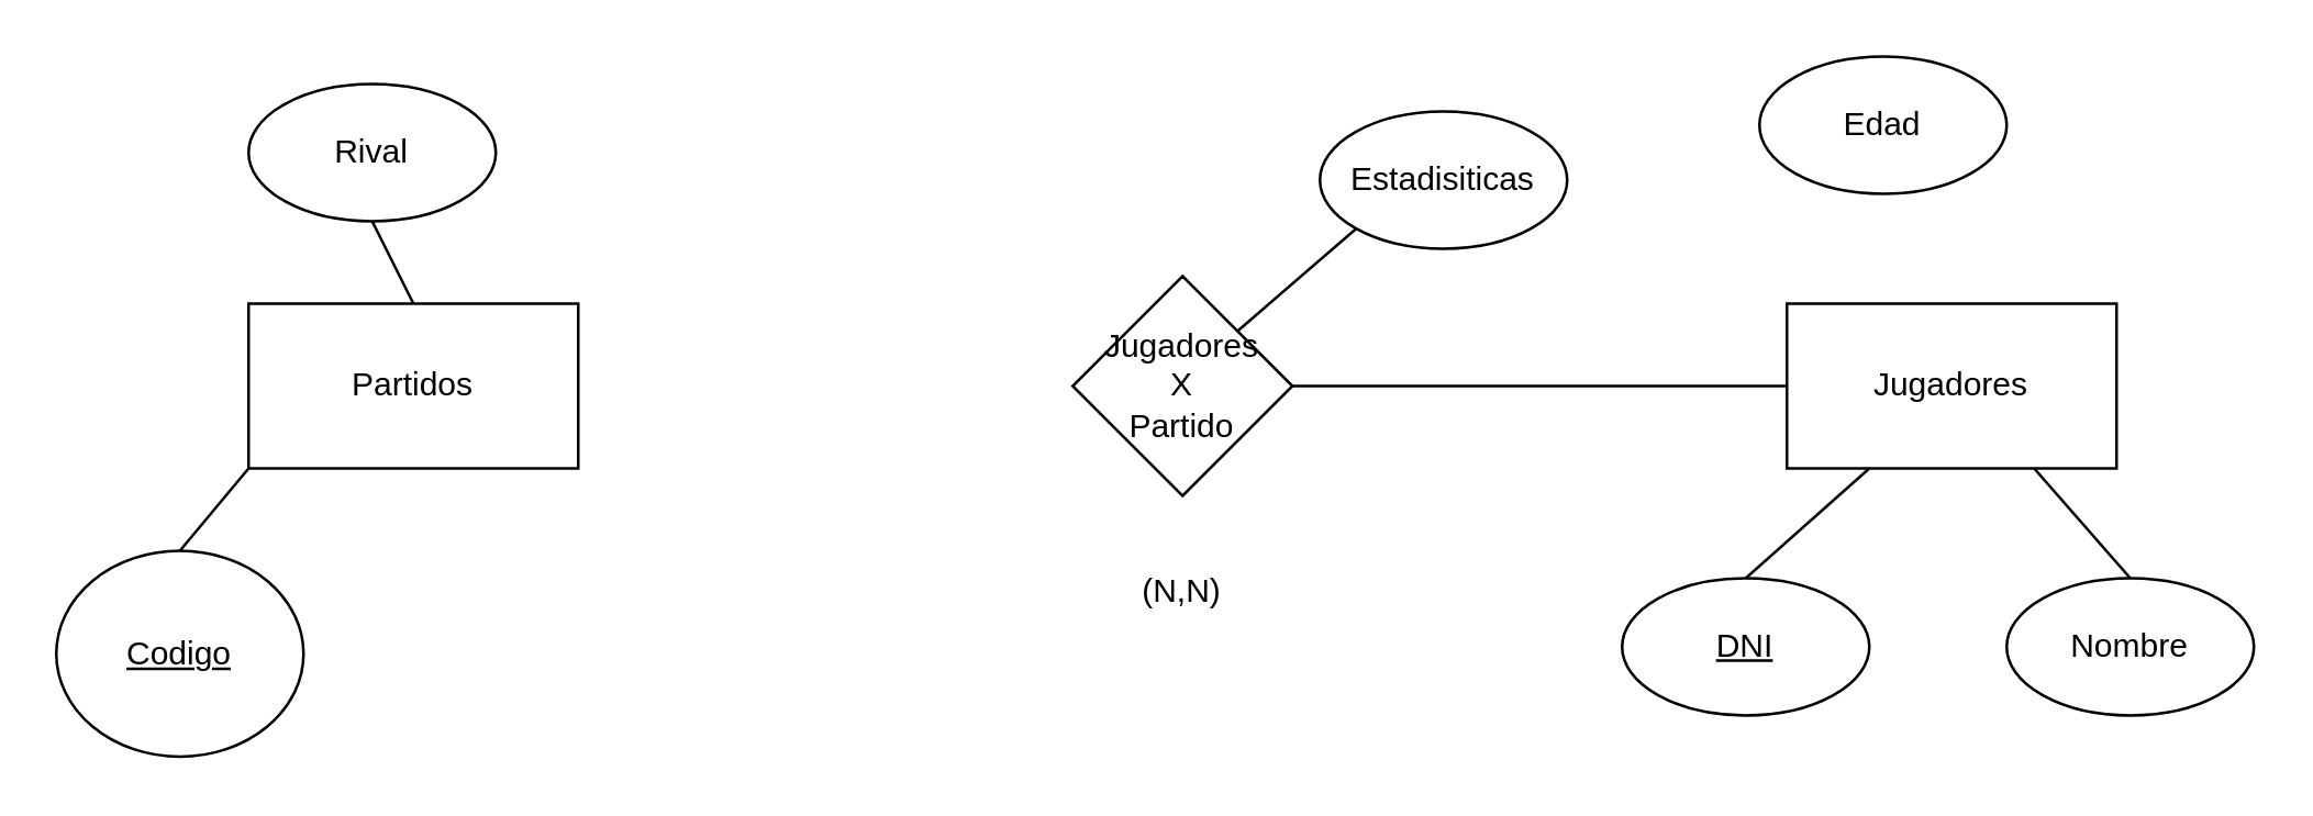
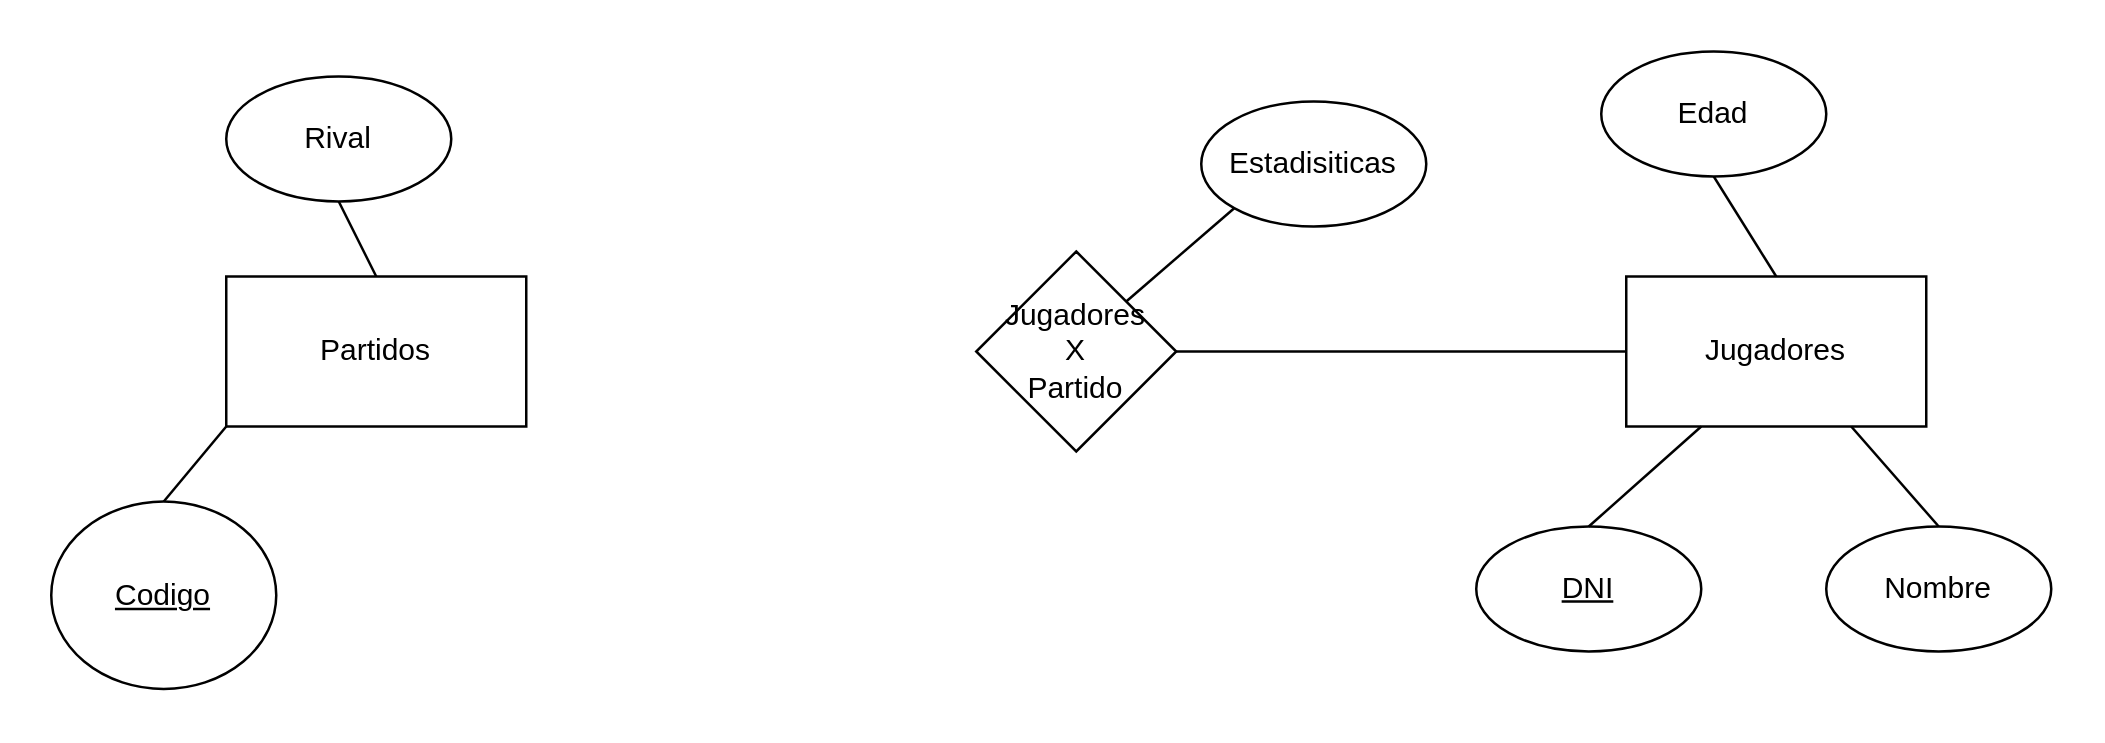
  <mxCell id="0" />
  <mxCell id="1" parent="0" />
  <mxCell id="2" value="Partidos" style="rounded=0;whiteSpace=wrap;html=1;" vertex="1" parent="1"><mxGeometry x="90" y="110" width="120" height="60" as="geometry" /></mxCell>
  <mxCell id="3" value="Jugadores" style="rounded=0;whiteSpace=wrap;html=1;" vertex="1" parent="1"><mxGeometry x="650" y="110" width="120" height="60" as="geometry" /></mxCell>
  <mxCell id="4" value="Jugadores&lt;div&gt;X&lt;/div&gt;&lt;div&gt;Partido&lt;/div&gt;" style="rhombus;whiteSpace=wrap;html=1;" vertex="1" parent="1"><mxGeometry x="390" y="100" width="80" height="80" as="geometry" /></mxCell>
  <mxCell id="5" value="" style="endArrow=none;html=1;rounded=0;entryX=1;entryY=0.5;entryDx=0;entryDy=0;exitX=0;exitY=0.5;exitDx=0;exitDy=0;" edge="1" parent="1" source="3" target="4"><mxGeometry width="50" height="50" relative="1" as="geometry"><mxPoint x="640" y="180" as="sourcePoint" /><mxPoint x="460" y="180" as="targetPoint" /></mxGeometry></mxCell>
  <mxCell id="6" value="" style="endArrow=none;html=1;rounded=0;entryX=1;entryY=0;entryDx=0;entryDy=0;exitX=0;exitY=1;exitDx=0;exitDy=0;" edge="1" parent="1" source="7" target="4"><mxGeometry width="50" height="50" relative="1" as="geometry"><mxPoint x="490" y="90" as="sourcePoint" /><mxPoint x="480" y="150" as="targetPoint" /></mxGeometry></mxCell>
  <mxCell id="7" value="Estadisiticas" style="ellipse;whiteSpace=wrap;html=1;" vertex="1" parent="1"><mxGeometry x="480" y="40" width="90" height="50" as="geometry" /></mxCell>
  <mxCell id="8" value="&lt;u&gt;Codigo&lt;/u&gt;" style="ellipse;whiteSpace=wrap;html=1;" vertex="1" parent="1"><mxGeometry x="20" y="200" width="90" height="75" as="geometry" /></mxCell>
  <mxCell id="9" value="" style="endArrow=none;html=1;rounded=0;entryX=0;entryY=1;entryDx=0;entryDy=0;exitX=0.5;exitY=0;exitDx=0;exitDy=0;" edge="1" parent="1" source="8" target="2"><mxGeometry width="50" height="50" relative="1" as="geometry"><mxPoint x="400" y="190" as="sourcePoint" /><mxPoint x="450" y="140" as="targetPoint" /></mxGeometry></mxCell>
  <mxCell id="10" value="Rival" style="ellipse;whiteSpace=wrap;html=1;" vertex="1" parent="1"><mxGeometry x="90" y="30" width="90" height="50" as="geometry" /></mxCell>
  <mxCell id="11" value="" style="endArrow=none;html=1;rounded=0;entryX=0.5;entryY=1;entryDx=0;entryDy=0;exitX=0.5;exitY=0;exitDx=0;exitDy=0;" edge="1" parent="1" source="2" target="10"><mxGeometry width="50" height="50" relative="1" as="geometry"><mxPoint x="400" y="190" as="sourcePoint" /><mxPoint x="450" y="140" as="targetPoint" /></mxGeometry></mxCell>
+ <mxCell id="12" value="" style="endArrow=none;html=1;rounded=0;entryX=0.5;entryY=0;entryDx=0;entryDy=0;exitX=0.5;exitY=1;exitDx=0;exitDy=0;" edge="1" parent="1" source="13" target="3"><mxGeometry width="50" height="50" relative="1" as="geometry"><mxPoint x="700" y="70" as="sourcePoint" /><mxPoint x="450" y="140" as="targetPoint" /></mxGeometry></mxCell>
  <mxCell id="13" value="Edad" style="ellipse;whiteSpace=wrap;html=1;" vertex="1" parent="1"><mxGeometry x="640" y="20" width="90" height="50" as="geometry" /></mxCell>
  <mxCell id="14" value="&lt;u&gt;DNI&lt;/u&gt;" style="ellipse;whiteSpace=wrap;html=1;" vertex="1" parent="1"><mxGeometry x="590" y="210" width="90" height="50" as="geometry" /></mxCell>
  <mxCell id="15" value="Nombre" style="ellipse;whiteSpace=wrap;html=1;" vertex="1" parent="1"><mxGeometry x="730" y="210" width="90" height="50" as="geometry" /></mxCell>
  <mxCell id="16" value="" style="endArrow=none;html=1;rounded=0;entryX=0.75;entryY=1;entryDx=0;entryDy=0;exitX=0.5;exitY=0;exitDx=0;exitDy=0;" edge="1" parent="1" source="15" target="3"><mxGeometry width="50" height="50" relative="1" as="geometry"><mxPoint x="400" y="190" as="sourcePoint" /><mxPoint x="450" y="140" as="targetPoint" /></mxGeometry></mxCell>
  <mxCell id="17" value="" style="endArrow=none;html=1;rounded=0;entryX=0.25;entryY=1;entryDx=0;entryDy=0;exitX=0.5;exitY=0;exitDx=0;exitDy=0;" edge="1" parent="1" source="14" target="3"><mxGeometry width="50" height="50" relative="1" as="geometry"><mxPoint x="400" y="190" as="sourcePoint" /><mxPoint x="450" y="140" as="targetPoint" /></mxGeometry></mxCell>
- <mxCell id="18" value="(N,N)" style="text;strokeColor=none;align=center;fillColor=none;html=1;verticalAlign=middle;whiteSpace=wrap;rounded=0;" vertex="1" parent="1"><mxGeometry x="400" y="200" width="60" height="30" as="geometry" /></mxCell>
